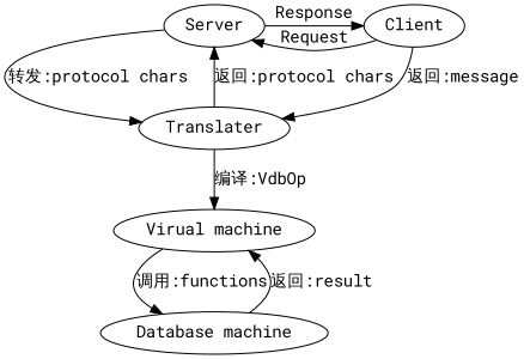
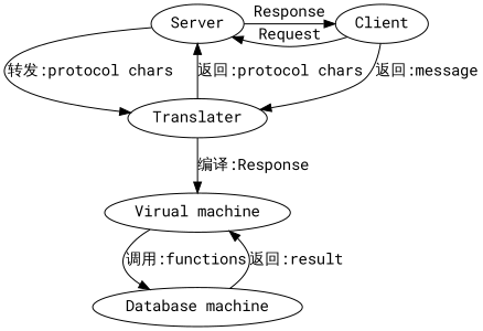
  digraph {
    fontname="Roboto Mono"
    node [fontname="Roboto Mono"]
    edge [fontname="Roboto Mono"]
    Server [taillabel=Server]
    n2 [label=Client]
    n3 [label=Translater]
    n4 [label="Virual machine"]
    n5 [label="Database machine"]
    subgraph sub_1 {
      rank=same
      Server
      n2
    }
    subgraph sub_2 {
      label="数据库模型"
      n3
      n4
      n5
    }
    subgraph sub_3 {
      label="CS模型"
      Server
      n2
    }
    Server -> n2 [label=Response]
    Server -> n3 [label="转发:protocol chars"]
    n2 -> Server [label=Request]
    n2 -> n3 [label="返回:message"]
    n3 -> Server [label="返回:protocol chars"]
-   n3 -> n4 [label="编译:VdbOp"]
+   n3 -> n4 [label="编译:Response"]
    n4 -> n5 [label="调用:functions"]
    n5 -> n4 [label="返回:result"]
  }
